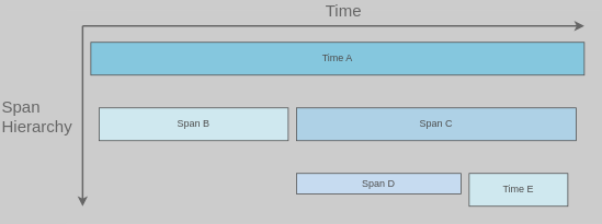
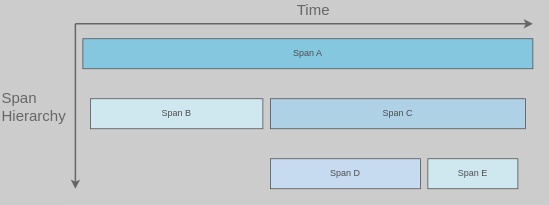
  <mxCell id="0" />
  <mxCell id="1" parent="0" />
- <mxCell id="2" value="Time A" style="rounded=0;whiteSpace=wrap;html=1;fillColor=#85C7DE;strokeColor=#4D4D4D;fontColor=#4D4D4D;" parent="1" vertex="1"><mxGeometry x="30" y="40" width="600" height="40" as="geometry" /></mxCell>
+ <mxCell id="2" value="Span A" style="rounded=0;whiteSpace=wrap;html=1;fillColor=#85C7DE;strokeColor=#4D4D4D;fontColor=#4D4D4D;" parent="1" vertex="1"><mxGeometry x="30" y="40" width="600" height="40" as="geometry" /></mxCell>
  <mxCell id="3" value="Span B" style="rounded=0;whiteSpace=wrap;html=1;fillColor=#cfe8ef;strokeColor=#4D4D4D;fontColor=#4D4D4D;" parent="1" vertex="1"><mxGeometry x="40" y="120" width="230" height="40" as="geometry" /></mxCell>
  <mxCell id="4" value="Span C" style="rounded=0;whiteSpace=wrap;html=1;fillColor=#AED1E6;strokeColor=#4D4D4D;fontColor=#4D4D4D;" parent="1" vertex="1"><mxGeometry x="280" y="120" width="340" height="40" as="geometry" /></mxCell>
- <mxCell id="5" value="Span D" style="rounded=0;whiteSpace=wrap;html=1;fillColor=#C6DBF0;strokeColor=#4D4D4D;fontColor=#4D4D4D;" parent="1" vertex="1"><mxGeometry x="280" y="200" width="200" height="25" as="geometry" /></mxCell>
- <mxCell id="6" value="Time E" style="rounded=0;whiteSpace=wrap;html=1;fillColor=#CFE8EF;strokeColor=#4D4D4D;fontColor=#4D4D4D;" parent="1" vertex="1"><mxGeometry x="490" y="200" width="120" height="40" as="geometry" /></mxCell>
+ <mxCell id="5" value="Span D" style="rounded=0;whiteSpace=wrap;html=1;fillColor=#C6DBF0;strokeColor=#4D4D4D;fontColor=#4D4D4D;" parent="1" vertex="1"><mxGeometry x="280" y="200" width="200" height="40" as="geometry" /></mxCell>
+ <mxCell id="6" value="Span E" style="rounded=0;whiteSpace=wrap;html=1;fillColor=#CFE8EF;strokeColor=#4D4D4D;fontColor=#4D4D4D;" parent="1" vertex="1"><mxGeometry x="490" y="200" width="120" height="40" as="geometry" /></mxCell>
  <mxCell id="7" value="" style="endArrow=classic;html=1;fontColor=#FFFFFF;strokeWidth=2;strokeColor=#666666;fillColor=#f5f5f5;" parent="1" edge="1"><mxGeometry width="50" height="50" relative="1" as="geometry"><mxPoint x="20" y="20" as="sourcePoint" /><mxPoint x="630" y="20" as="targetPoint" /></mxGeometry></mxCell>
  <mxCell id="8" value="Time" style="edgeLabel;html=1;align=center;verticalAlign=middle;resizable=0;points=[];fontColor=#666666;fontSize=20;labelBackgroundColor=none;" parent="7" vertex="1" connectable="0"><mxGeometry x="0.012" y="4" relative="1" as="geometry"><mxPoint x="7" y="-16" as="offset" /></mxGeometry></mxCell>
  <mxCell id="9" value="" style="endArrow=classic;html=1;fontColor=#FFFFFF;strokeWidth=2;fillColor=#f5f5f5;strokeColor=#666666;" parent="1" edge="1"><mxGeometry width="50" height="50" relative="1" as="geometry"><mxPoint x="20" y="20" as="sourcePoint" /><mxPoint x="20" y="240" as="targetPoint" /></mxGeometry></mxCell>
  <mxCell id="10" value="Span&lt;br&gt;Hierarchy" style="edgeLabel;html=1;align=left;verticalAlign=middle;resizable=0;points=[];fontColor=#666666;fontSize=20;labelBackgroundColor=none;" parent="9" vertex="1" connectable="0"><mxGeometry x="0.012" y="4" relative="1" as="geometry"><mxPoint x="-104" y="-2" as="offset" /></mxGeometry></mxCell>
